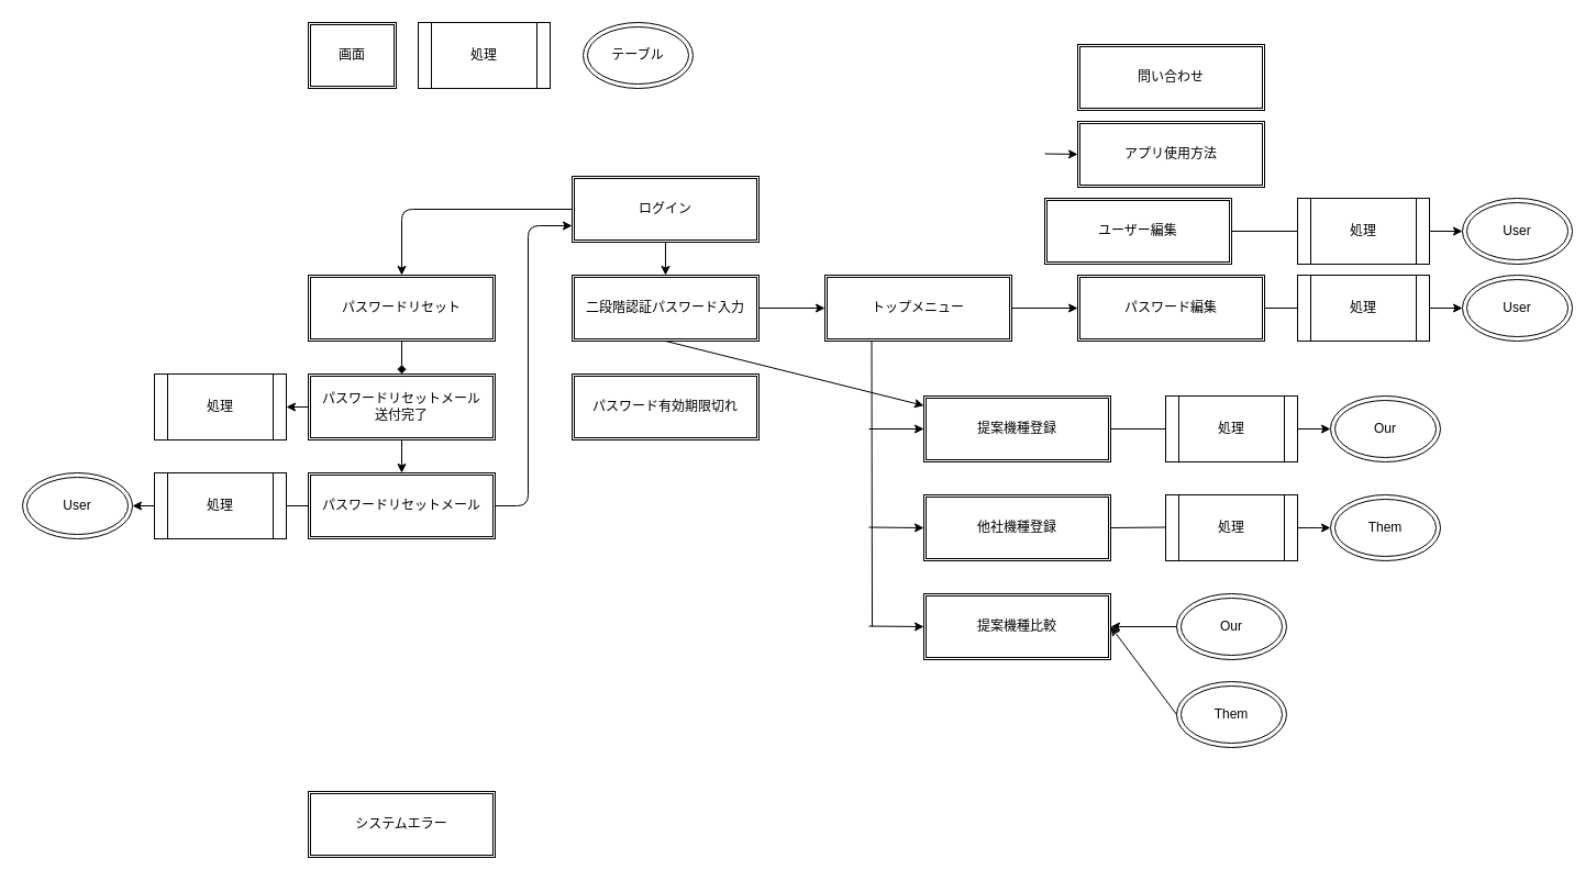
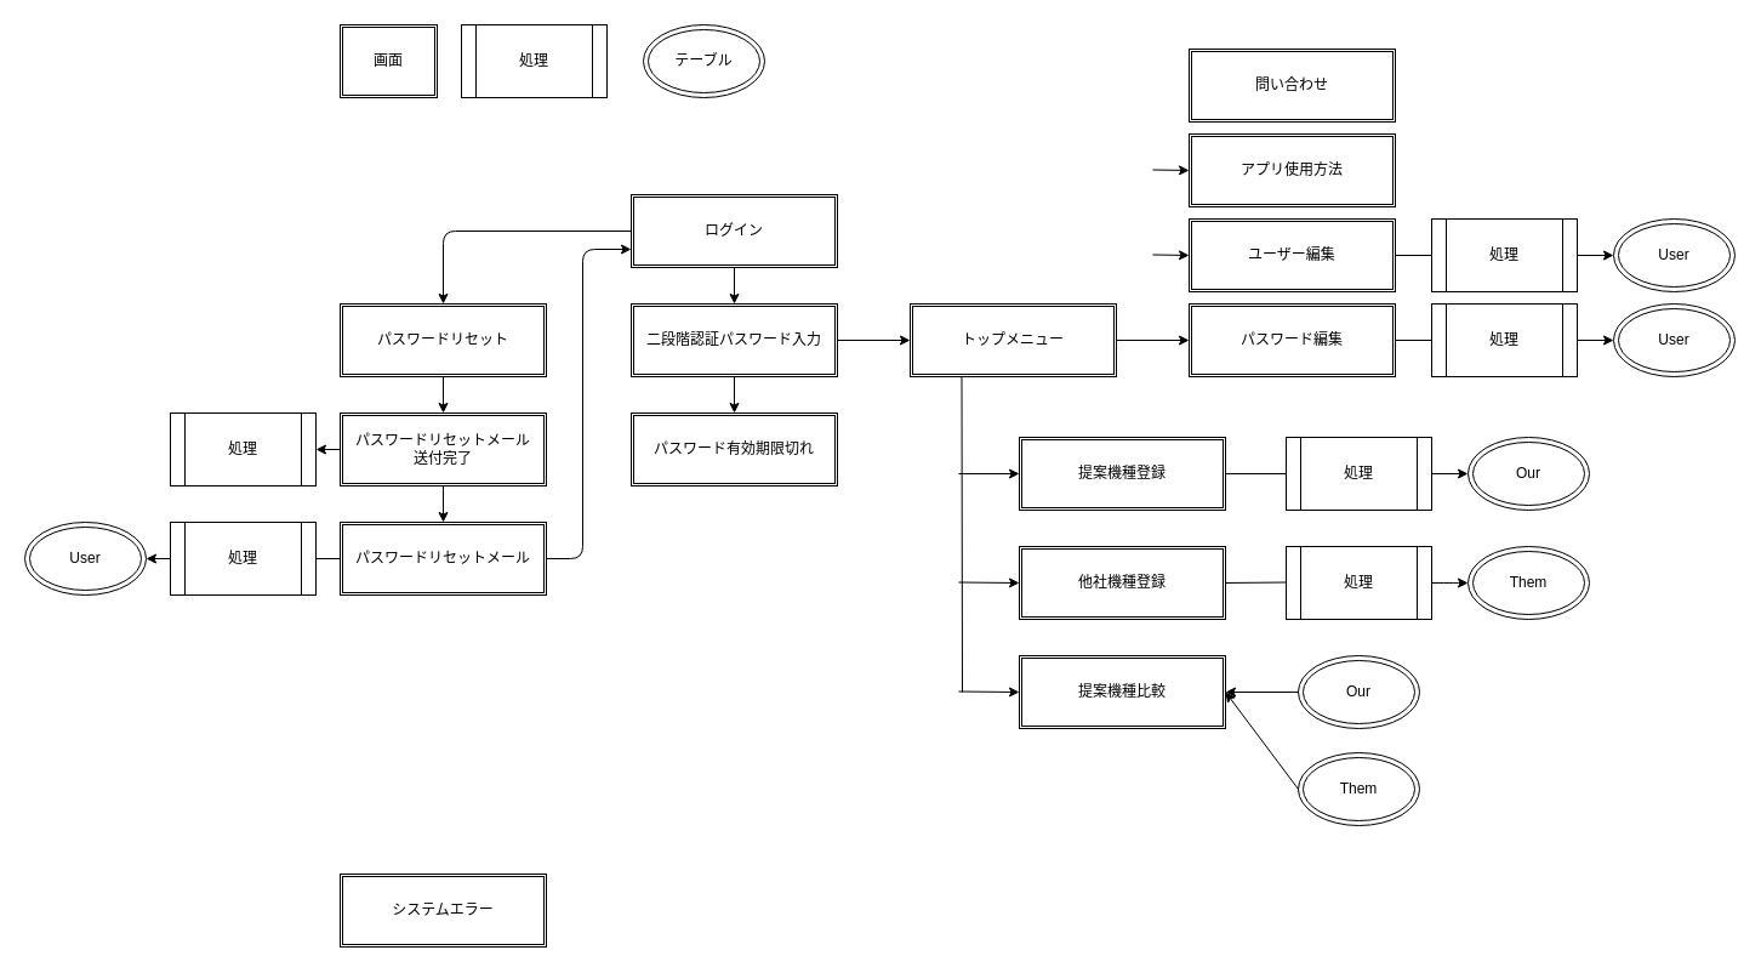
  <mxCell id="0" />
  <mxCell id="1" parent="0" />
  <mxCell id="2" value="画面" style="shape=ext;double=1;rounded=0;whiteSpace=wrap;html=1;" parent="1" vertex="1"><mxGeometry x="280" y="20" width="80" height="60" as="geometry" /></mxCell>
  <mxCell id="3" value="テーブル" style="ellipse;shape=doubleEllipse;whiteSpace=wrap;html=1;" parent="1" vertex="1"><mxGeometry x="530" y="20" width="100" height="60" as="geometry" /></mxCell>
  <mxCell id="4" value="処理" style="shape=process;whiteSpace=wrap;html=1;backgroundOutline=1;" parent="1" vertex="1"><mxGeometry x="380" y="20" width="120" height="60" as="geometry" /></mxCell>
  <mxCell id="5" value="ログイン" style="shape=ext;double=1;rounded=0;whiteSpace=wrap;html=1;" parent="1" vertex="1"><mxGeometry x="520" y="160" width="170" height="60" as="geometry" /></mxCell>
  <mxCell id="6" value="問い合わせ" style="shape=ext;double=1;rounded=0;whiteSpace=wrap;html=1;" parent="1" vertex="1"><mxGeometry x="980" y="40" width="170" height="60" as="geometry" /></mxCell>
  <mxCell id="7" value="アプリ使用方法" style="shape=ext;double=1;rounded=0;whiteSpace=wrap;html=1;" parent="1" vertex="1"><mxGeometry x="980" y="110" width="170" height="60" as="geometry" /></mxCell>
  <mxCell id="8" value="パスワードリセットメール" style="shape=ext;double=1;rounded=0;whiteSpace=wrap;html=1;" parent="1" vertex="1"><mxGeometry x="280" y="430" width="170" height="60" as="geometry" /></mxCell>
  <mxCell id="9" value="他社機種登録" style="shape=ext;double=1;rounded=0;whiteSpace=wrap;html=1;" parent="1" vertex="1"><mxGeometry x="840" y="450" width="170" height="60" as="geometry" /></mxCell>
- <mxCell id="10" value="ユーザー編集" style="shape=ext;double=1;rounded=0;whiteSpace=wrap;html=1;" parent="1" vertex="1"><mxGeometry x="950" y="180" width="170" height="60" as="geometry" /></mxCell>
+ <mxCell id="10" value="ユーザー編集" style="shape=ext;double=1;rounded=0;whiteSpace=wrap;html=1;" parent="1" vertex="1"><mxGeometry x="980" y="180" width="170" height="60" as="geometry" /></mxCell>
  <mxCell id="11" value="二段階認証パスワード入力" style="shape=ext;double=1;rounded=0;whiteSpace=wrap;html=1;" parent="1" vertex="1"><mxGeometry x="520" y="250" width="170" height="60" as="geometry" /></mxCell>
  <mxCell id="12" value="パスワードリセット" style="shape=ext;double=1;rounded=0;whiteSpace=wrap;html=1;" parent="1" vertex="1"><mxGeometry x="280" y="250" width="170" height="60" as="geometry" /></mxCell>
  <mxCell id="13" value="提案機種登録" style="shape=ext;double=1;rounded=0;whiteSpace=wrap;html=1;" parent="1" vertex="1"><mxGeometry x="840" y="360" width="170" height="60" as="geometry" /></mxCell>
  <mxCell id="14" value="システムエラー" style="shape=ext;double=1;rounded=0;whiteSpace=wrap;html=1;" parent="1" vertex="1"><mxGeometry x="280" y="720" width="170" height="60" as="geometry" /></mxCell>
  <mxCell id="15" value="提案機種比較" style="shape=ext;double=1;rounded=0;whiteSpace=wrap;html=1;" parent="1" vertex="1"><mxGeometry x="840" y="540" width="170" height="60" as="geometry" /></mxCell>
  <mxCell id="16" value="パスワードリセットメール&lt;br&gt;送付完了" style="shape=ext;double=1;rounded=0;whiteSpace=wrap;html=1;" parent="1" vertex="1"><mxGeometry x="280" y="340" width="170" height="60" as="geometry" /></mxCell>
  <mxCell id="17" value="パスワード有効期限切れ" style="shape=ext;double=1;rounded=0;whiteSpace=wrap;html=1;" parent="1" vertex="1"><mxGeometry x="520" y="340" width="170" height="60" as="geometry" /></mxCell>
  <mxCell id="18" value="パスワード編集" style="shape=ext;double=1;rounded=0;whiteSpace=wrap;html=1;" parent="1" vertex="1"><mxGeometry x="980" y="250" width="170" height="60" as="geometry" /></mxCell>
  <mxCell id="19" value="トップメニュー" style="shape=ext;double=1;rounded=0;whiteSpace=wrap;html=1;" parent="1" vertex="1"><mxGeometry x="750" y="250" width="170" height="60" as="geometry" /></mxCell>
  <mxCell id="20" value="" style="endArrow=classic;html=1;entryX=0.5;entryY=0;entryDx=0;entryDy=0;exitX=0;exitY=0.5;exitDx=0;exitDy=0;" parent="1" source="5" target="12" edge="1"><mxGeometry width="50" height="50" relative="1" as="geometry"><mxPoint x="410" y="210" as="sourcePoint" /><mxPoint x="460" y="160" as="targetPoint" /><Array as="points"><mxPoint x="365" y="190" /></Array></mxGeometry></mxCell>
  <mxCell id="21" value="" style="endArrow=classic;html=1;exitX=0.5;exitY=1;exitDx=0;exitDy=0;" parent="1" source="5" edge="1"><mxGeometry width="50" height="50" relative="1" as="geometry"><mxPoint x="602.5" y="220" as="sourcePoint" /><mxPoint x="605" y="250" as="targetPoint" /></mxGeometry></mxCell>
- <mxCell id="22" value="" style="endArrow=classic;html=1;exitX=0.5;exitY=1;exitDx=0;exitDy=0;" parent="1" source="11" target="13" edge="1"><mxGeometry width="50" height="50" relative="1" as="geometry"><mxPoint x="615" y="230" as="sourcePoint" /><mxPoint x="615" y="260" as="targetPoint" /></mxGeometry></mxCell>
+ <mxCell id="22" value="" style="endArrow=classic;html=1;entryX=0.5;entryY=0;entryDx=0;entryDy=0;exitX=0.5;exitY=1;exitDx=0;exitDy=0;" parent="1" source="11" target="17" edge="1"><mxGeometry width="50" height="50" relative="1" as="geometry"><mxPoint x="615" y="230" as="sourcePoint" /><mxPoint x="615" y="260" as="targetPoint" /></mxGeometry></mxCell>
  <mxCell id="23" value="" style="endArrow=classic;html=1;entryX=0;entryY=0.5;entryDx=0;entryDy=0;exitX=1;exitY=0.5;exitDx=0;exitDy=0;" parent="1" source="11" target="19" edge="1"><mxGeometry width="50" height="50" relative="1" as="geometry"><mxPoint x="375" y="320" as="sourcePoint" /><mxPoint x="375" y="350" as="targetPoint" /></mxGeometry></mxCell>
  <mxCell id="24" value="" style="endArrow=classic;html=1;exitX=1;exitY=0.5;exitDx=0;exitDy=0;entryX=0;entryY=0.75;entryDx=0;entryDy=0;" parent="1" source="8" target="5" edge="1"><mxGeometry width="50" height="50" relative="1" as="geometry"><mxPoint x="470" y="470" as="sourcePoint" /><mxPoint x="520" y="420" as="targetPoint" /><Array as="points"><mxPoint x="480" y="460" /><mxPoint x="480" y="205" /></Array></mxGeometry></mxCell>
- <mxCell id="25" value="" style="endArrow=diamond;html=1;exitX=0.5;exitY=1;exitDx=0;exitDy=0;entryX=0.5;entryY=0;entryDx=0;entryDy=0;" parent="1" source="12" target="16" edge="1"><mxGeometry width="50" height="50" relative="1" as="geometry"><mxPoint x="375" y="320" as="sourcePoint" /><mxPoint x="375" y="350" as="targetPoint" /><Array as="points" /></mxGeometry></mxCell>
+ <mxCell id="25" value="" style="endArrow=classic;html=1;exitX=0.5;exitY=1;exitDx=0;exitDy=0;entryX=0.5;entryY=0;entryDx=0;entryDy=0;" parent="1" source="12" target="16" edge="1"><mxGeometry width="50" height="50" relative="1" as="geometry"><mxPoint x="375" y="320" as="sourcePoint" /><mxPoint x="375" y="350" as="targetPoint" /><Array as="points" /></mxGeometry></mxCell>
  <mxCell id="26" value="" style="endArrow=none;html=1;entryX=0.25;entryY=1;entryDx=0;entryDy=0;" parent="1" target="19" edge="1"><mxGeometry width="50" height="50" relative="1" as="geometry"><mxPoint x="793" y="570" as="sourcePoint" /><mxPoint x="780" y="340" as="targetPoint" /></mxGeometry></mxCell>
  <mxCell id="27" value="" style="endArrow=classic;html=1;entryX=0;entryY=0.5;entryDx=0;entryDy=0;" parent="1" target="13" edge="1"><mxGeometry width="50" height="50" relative="1" as="geometry"><mxPoint x="790" y="390" as="sourcePoint" /><mxPoint x="830" y="380" as="targetPoint" /></mxGeometry></mxCell>
  <mxCell id="28" value="" style="endArrow=classic;html=1;entryX=0;entryY=0.5;entryDx=0;entryDy=0;" parent="1" target="9" edge="1"><mxGeometry width="50" height="50" relative="1" as="geometry"><mxPoint x="790" y="479.5" as="sourcePoint" /><mxPoint x="840" y="479.5" as="targetPoint" /></mxGeometry></mxCell>
  <mxCell id="29" value="" style="endArrow=classic;html=1;" parent="1" edge="1"><mxGeometry width="50" height="50" relative="1" as="geometry"><mxPoint x="790" y="569.5" as="sourcePoint" /><mxPoint x="840" y="570" as="targetPoint" /></mxGeometry></mxCell>
  <mxCell id="30" value="" style="endArrow=classic;html=1;entryX=0;entryY=0.5;entryDx=0;entryDy=0;" parent="1" target="18" edge="1"><mxGeometry width="50" height="50" relative="1" as="geometry"><mxPoint x="920" y="280" as="sourcePoint" /><mxPoint x="970" y="230" as="targetPoint" /></mxGeometry></mxCell>
  <mxCell id="31" value="" style="endArrow=classic;html=1;entryX=0;entryY=0.5;entryDx=0;entryDy=0;" parent="1" target="10" edge="1"><mxGeometry width="50" height="50" relative="1" as="geometry"><mxPoint x="950" y="209.5" as="sourcePoint" /><mxPoint x="1010" y="209.5" as="targetPoint" /></mxGeometry></mxCell>
  <mxCell id="32" value="" style="endArrow=classic;html=1;" parent="1" edge="1"><mxGeometry width="50" height="50" relative="1" as="geometry"><mxPoint x="950" y="139.5" as="sourcePoint" /><mxPoint x="980" y="140" as="targetPoint" /></mxGeometry></mxCell>
  <mxCell id="33" value="Our" style="ellipse;shape=doubleEllipse;whiteSpace=wrap;html=1;" parent="1" vertex="1"><mxGeometry x="1210" y="360" width="100" height="60" as="geometry" /></mxCell>
  <mxCell id="34" value="処理" style="shape=process;whiteSpace=wrap;html=1;backgroundOutline=1;" parent="1" vertex="1"><mxGeometry x="1060" y="360" width="120" height="60" as="geometry" /></mxCell>
  <mxCell id="35" value="処理" style="shape=process;whiteSpace=wrap;html=1;backgroundOutline=1;" parent="1" vertex="1"><mxGeometry x="1060" y="450" width="120" height="60" as="geometry" /></mxCell>
  <mxCell id="36" value="処理" style="shape=process;whiteSpace=wrap;html=1;backgroundOutline=1;" parent="1" vertex="1"><mxGeometry x="1180" y="180" width="120" height="60" as="geometry" /></mxCell>
  <mxCell id="37" value="Them" style="ellipse;shape=doubleEllipse;whiteSpace=wrap;html=1;" parent="1" vertex="1"><mxGeometry x="1210" y="450" width="100" height="60" as="geometry" /></mxCell>
  <mxCell id="38" value="User" style="ellipse;shape=doubleEllipse;whiteSpace=wrap;html=1;" parent="1" vertex="1"><mxGeometry x="1330" y="180" width="100" height="60" as="geometry" /></mxCell>
  <mxCell id="39" value="" style="endArrow=none;html=1;entryX=0;entryY=0.5;entryDx=0;entryDy=0;exitX=1;exitY=0.5;exitDx=0;exitDy=0;" parent="1" source="13" target="34" edge="1"><mxGeometry width="50" height="50" relative="1" as="geometry"><mxPoint x="1010" y="395" as="sourcePoint" /><mxPoint x="1060" y="345" as="targetPoint" /></mxGeometry></mxCell>
  <mxCell id="40" value="" style="endArrow=none;html=1;entryX=0;entryY=0.5;entryDx=0;entryDy=0;exitX=1;exitY=0.5;exitDx=0;exitDy=0;" parent="1" source="10" target="36" edge="1"><mxGeometry width="50" height="50" relative="1" as="geometry"><mxPoint x="1030" y="560" as="sourcePoint" /><mxPoint x="1080" y="560" as="targetPoint" /></mxGeometry></mxCell>
  <mxCell id="41" value="" style="endArrow=none;html=1;entryX=0;entryY=0.5;entryDx=0;entryDy=0;exitX=1;exitY=0.5;exitDx=0;exitDy=0;" parent="1" source="9" edge="1"><mxGeometry width="50" height="50" relative="1" as="geometry"><mxPoint x="1010" y="479.5" as="sourcePoint" /><mxPoint x="1060" y="479.5" as="targetPoint" /></mxGeometry></mxCell>
  <mxCell id="42" value="" style="endArrow=classic;html=1;exitX=1;exitY=0.5;exitDx=0;exitDy=0;entryX=0;entryY=0.5;entryDx=0;entryDy=0;" parent="1" source="34" target="33" edge="1"><mxGeometry width="50" height="50" relative="1" as="geometry"><mxPoint x="1190" y="370" as="sourcePoint" /><mxPoint x="1240" y="320" as="targetPoint" /></mxGeometry></mxCell>
  <mxCell id="43" value="" style="endArrow=classic;html=1;exitX=1;exitY=0.5;exitDx=0;exitDy=0;entryX=0;entryY=0.5;entryDx=0;entryDy=0;" parent="1" source="35" target="37" edge="1"><mxGeometry width="50" height="50" relative="1" as="geometry"><mxPoint x="1190" y="400" as="sourcePoint" /><mxPoint x="1220" y="400" as="targetPoint" /><Array as="points"><mxPoint x="1200" y="480" /></Array></mxGeometry></mxCell>
  <mxCell id="44" value="" style="endArrow=classic;html=1;entryX=0;entryY=0.5;entryDx=0;entryDy=0;exitX=1;exitY=0.5;exitDx=0;exitDy=0;" parent="1" source="36" target="38" edge="1"><mxGeometry width="50" height="50" relative="1" as="geometry"><mxPoint x="1210" y="430" as="sourcePoint" /><mxPoint x="1230" y="410" as="targetPoint" /></mxGeometry></mxCell>
  <mxCell id="45" value="" style="endArrow=none;html=1;entryX=0;entryY=0.5;entryDx=0;entryDy=0;exitX=1;exitY=0.5;exitDx=0;exitDy=0;" parent="1" source="18" target="46" edge="1"><mxGeometry width="50" height="50" relative="1" as="geometry"><mxPoint x="1160" y="220" as="sourcePoint" /><mxPoint x="1190" y="220" as="targetPoint" /></mxGeometry></mxCell>
  <mxCell id="46" value="処理" style="shape=process;whiteSpace=wrap;html=1;backgroundOutline=1;" parent="1" vertex="1"><mxGeometry x="1180" y="250" width="120" height="60" as="geometry" /></mxCell>
  <mxCell id="47" value="" style="endArrow=classic;html=1;entryX=0;entryY=0.5;entryDx=0;entryDy=0;exitX=1;exitY=0.5;exitDx=0;exitDy=0;" parent="1" source="46" target="48" edge="1"><mxGeometry width="50" height="50" relative="1" as="geometry"><mxPoint x="1310" y="220" as="sourcePoint" /><mxPoint x="1340" y="220" as="targetPoint" /></mxGeometry></mxCell>
  <mxCell id="48" value="User" style="ellipse;shape=doubleEllipse;whiteSpace=wrap;html=1;" parent="1" vertex="1"><mxGeometry x="1330" y="250" width="100" height="60" as="geometry" /></mxCell>
  <mxCell id="49" value="処理" style="shape=process;whiteSpace=wrap;html=1;backgroundOutline=1;" parent="1" vertex="1"><mxGeometry x="140" y="430" width="120" height="60" as="geometry" /></mxCell>
  <mxCell id="50" value="User" style="ellipse;shape=doubleEllipse;whiteSpace=wrap;html=1;" parent="1" vertex="1"><mxGeometry x="20" y="430" width="100" height="60" as="geometry" /></mxCell>
  <mxCell id="51" value="" style="endArrow=none;html=1;entryX=0;entryY=0.5;entryDx=0;entryDy=0;exitX=1;exitY=0.5;exitDx=0;exitDy=0;" parent="1" source="49" target="8" edge="1"><mxGeometry width="50" height="50" relative="1" as="geometry"><mxPoint x="210" y="440" as="sourcePoint" /><mxPoint x="260" y="440" as="targetPoint" /></mxGeometry></mxCell>
  <mxCell id="52" value="" style="endArrow=classic;html=1;exitX=0;exitY=0.5;exitDx=0;exitDy=0;entryX=1;entryY=0.5;entryDx=0;entryDy=0;" parent="1" source="49" target="50" edge="1"><mxGeometry width="50" height="50" relative="1" as="geometry"><mxPoint x="1190" y="400" as="sourcePoint" /><mxPoint x="1220" y="400" as="targetPoint" /></mxGeometry></mxCell>
  <mxCell id="53" value="" style="endArrow=classic;html=1;exitX=0.5;exitY=1;exitDx=0;exitDy=0;entryX=0.5;entryY=0;entryDx=0;entryDy=0;" edge="1" parent="1" source="16" target="8"><mxGeometry width="50" height="50" relative="1" as="geometry"><mxPoint x="375" y="320" as="sourcePoint" /><mxPoint x="375" y="350" as="targetPoint" /><Array as="points" /></mxGeometry></mxCell>
  <mxCell id="54" value="処理" style="shape=process;whiteSpace=wrap;html=1;backgroundOutline=1;" vertex="1" parent="1"><mxGeometry x="140" y="340" width="120" height="60" as="geometry" /></mxCell>
  <mxCell id="55" value="" style="endArrow=classic;html=1;exitX=0;exitY=0.5;exitDx=0;exitDy=0;entryX=1;entryY=0.5;entryDx=0;entryDy=0;" edge="1" parent="1" source="16" target="54"><mxGeometry width="50" height="50" relative="1" as="geometry"><mxPoint x="150" y="470" as="sourcePoint" /><mxPoint x="130" y="470" as="targetPoint" /></mxGeometry></mxCell>
  <mxCell id="56" value="Our" style="ellipse;shape=doubleEllipse;whiteSpace=wrap;html=1;" vertex="1" parent="1"><mxGeometry x="1070" y="540" width="100" height="60" as="geometry" /></mxCell>
  <mxCell id="57" value="Them" style="ellipse;shape=doubleEllipse;whiteSpace=wrap;html=1;" vertex="1" parent="1"><mxGeometry x="1070" y="620" width="100" height="60" as="geometry" /></mxCell>
  <mxCell id="58" value="" style="endArrow=classic;html=1;exitX=0;exitY=0.5;exitDx=0;exitDy=0;entryX=1;entryY=0.5;entryDx=0;entryDy=0;" edge="1" parent="1" source="57" target="15"><mxGeometry width="50" height="50" relative="1" as="geometry"><mxPoint x="1190" y="490" as="sourcePoint" /><mxPoint x="1220" y="490" as="targetPoint" /><Array as="points" /></mxGeometry></mxCell>
  <mxCell id="59" value="" style="endArrow=classic;html=1;exitX=0;exitY=0.5;exitDx=0;exitDy=0;entryX=1;entryY=0.5;entryDx=0;entryDy=0;" edge="1" parent="1" source="56" target="15"><mxGeometry width="50" height="50" relative="1" as="geometry"><mxPoint x="1200" y="500" as="sourcePoint" /><mxPoint x="1230" y="500" as="targetPoint" /><Array as="points" /></mxGeometry></mxCell>
